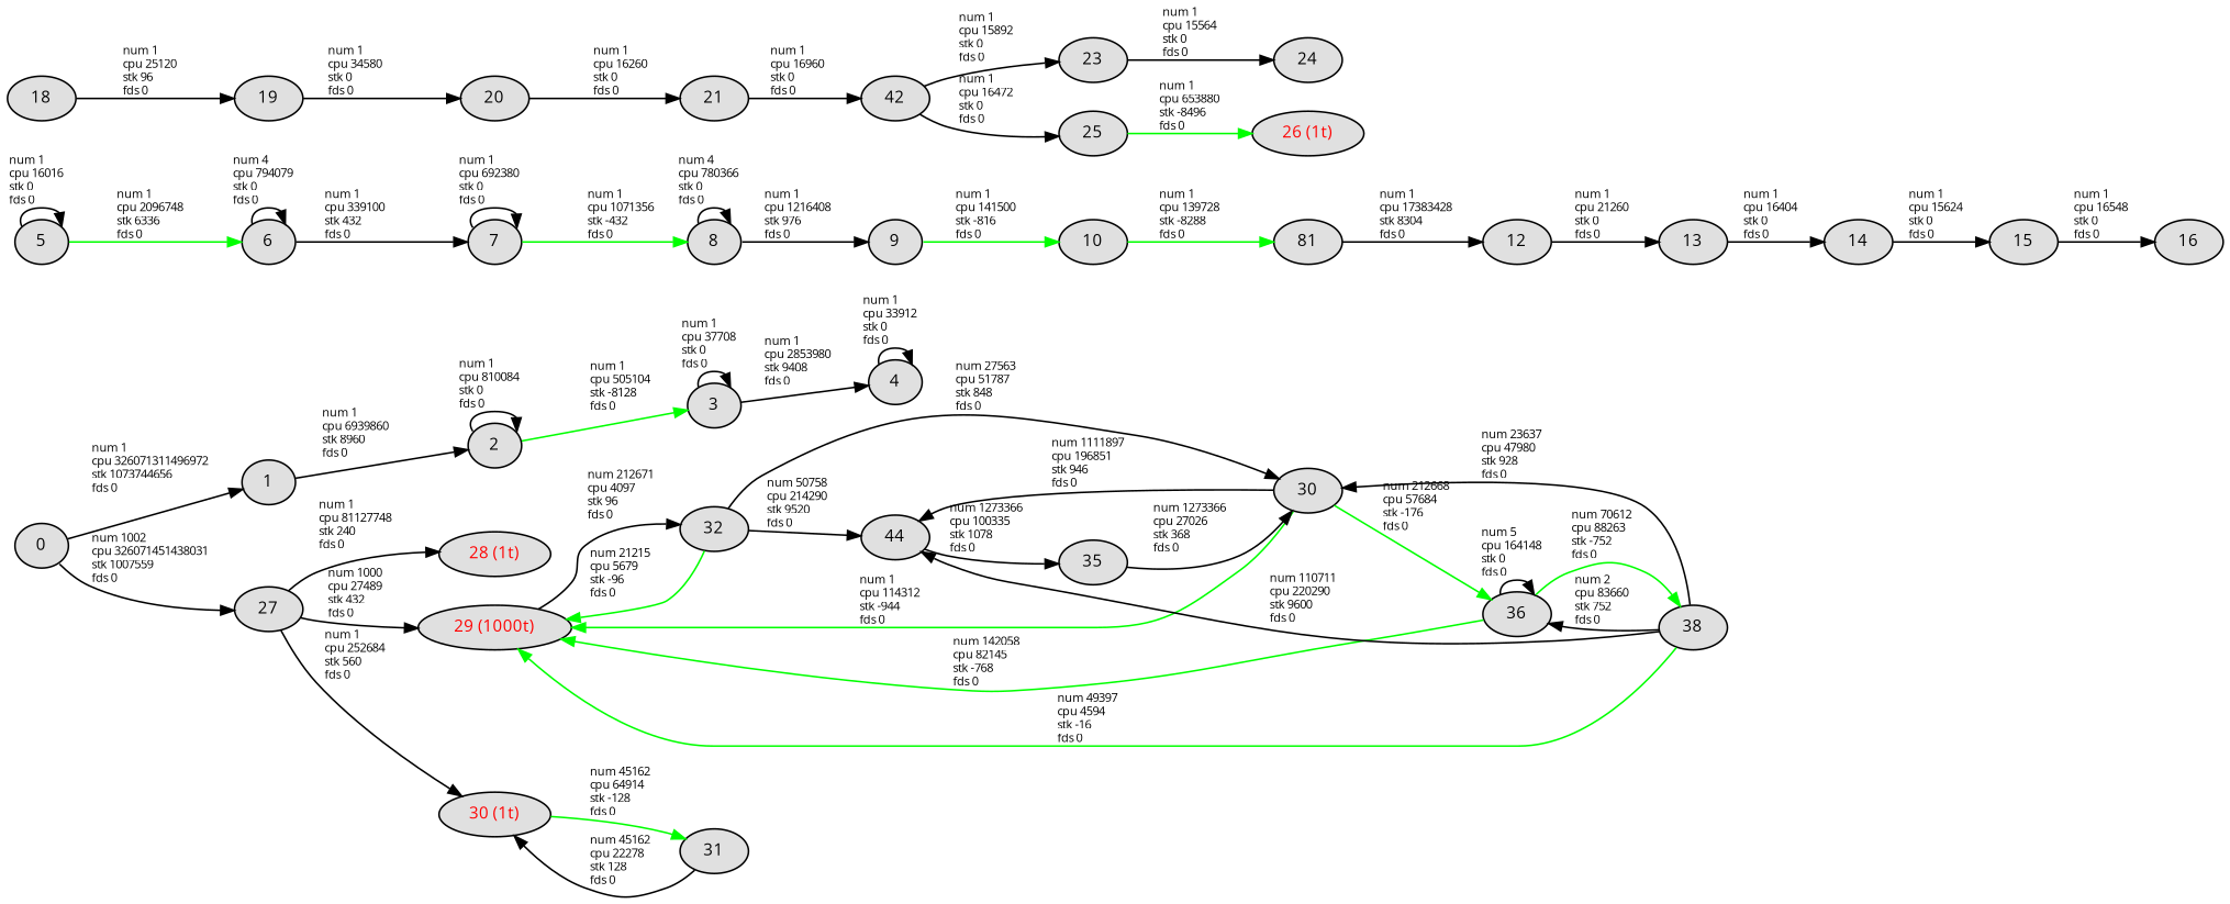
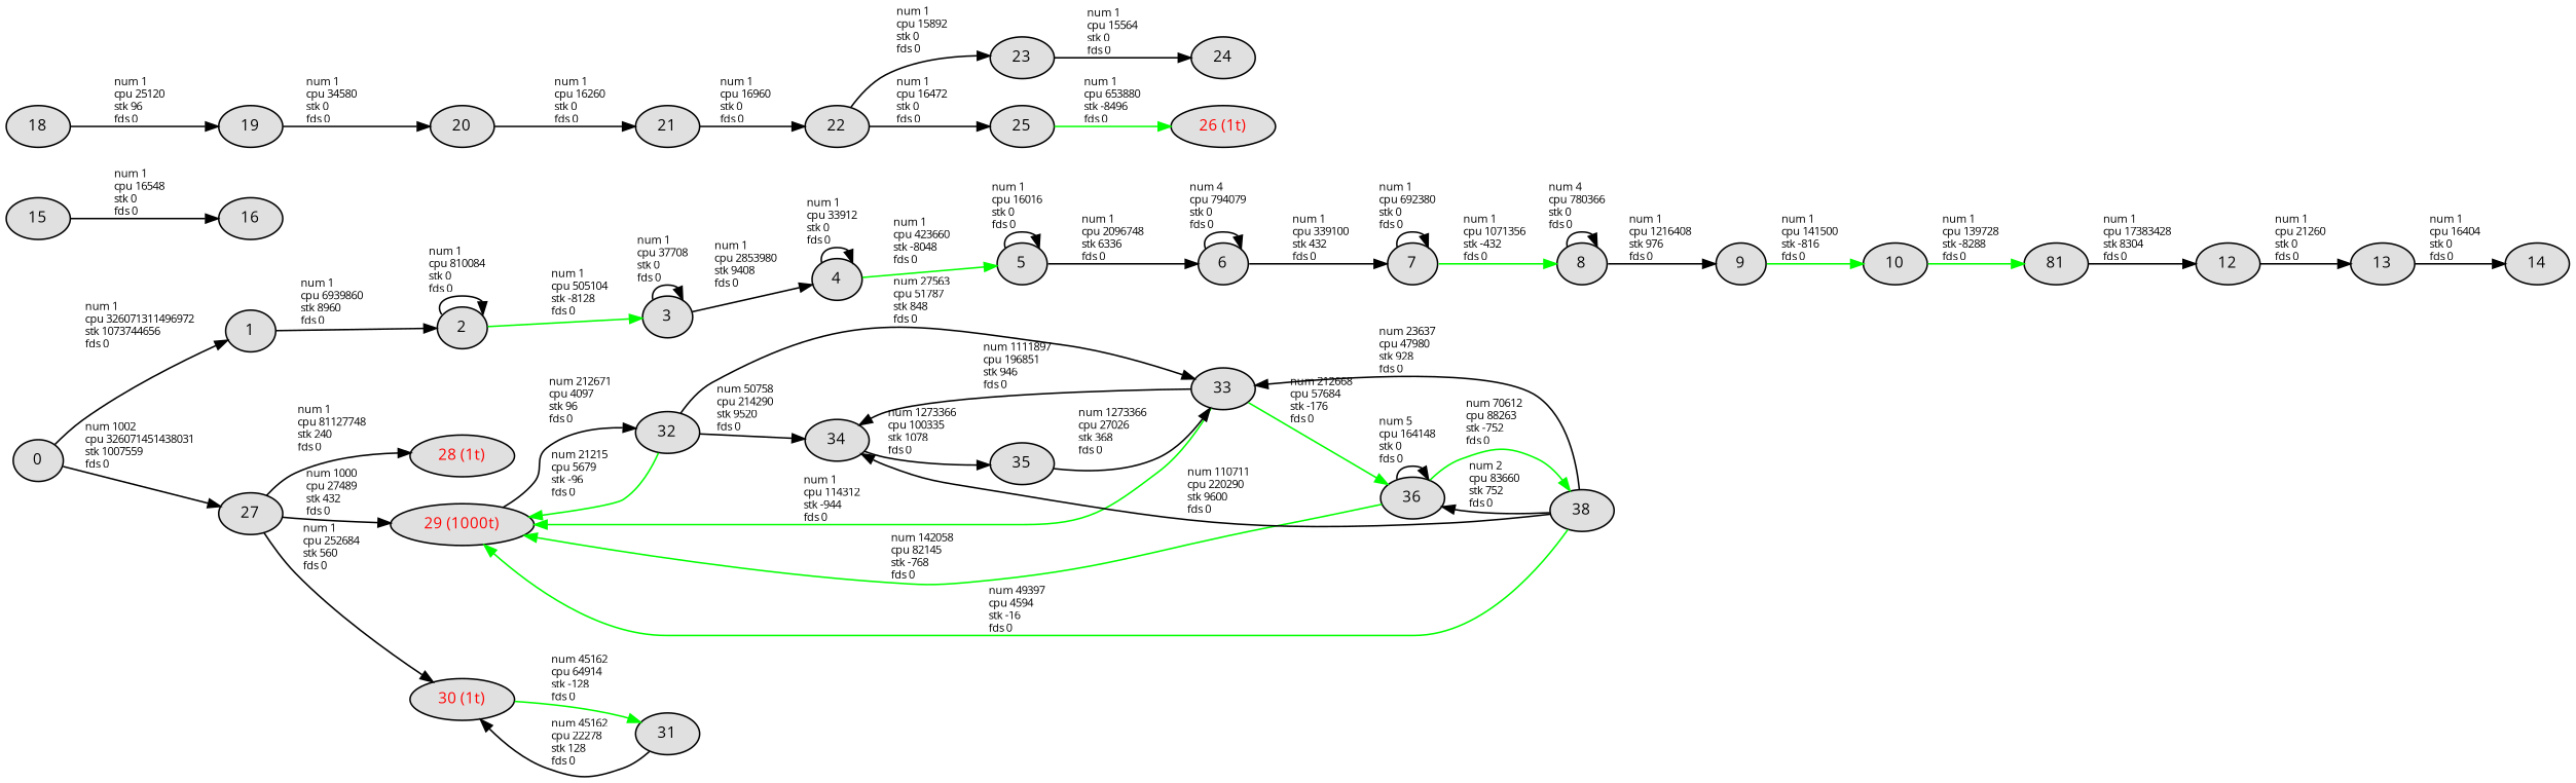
  digraph {
    fontname="Open Sans"
    nodesep=0.1
    ordering=out
    rankdir=LR
    ranksep=0.001
    node [color=black fillcolor="#e0e0e0" fontname="Open Sans" fontsize=10 shape=ellipse style=filled]
    edge [arrowsize=.8 fontname="Open Sans" fontsize=7]
    0 [height=.1 width=.1]
    1 [height=.1 width=.1]
    27 [height=.1 width=.1]
    2 [height=.1 width=.1]
    28 [fontcolor=red height=.1 label="\N (1t)" width=.1]
    29 [fontcolor=red height=.1 label="\N (1000t)" width=.1]
    30 [fontcolor=red height=.1 label="\N (1t)" width=.1]
    3 [height=.1 width=.1]
    4 [height=.1 width=.1]
    5 [height=.1 width=.1]
    6 [height=.1 width=.1]
    7 [height=.1 width=.1]
    8 [height=.1 width=.1]
    9 [height=.1 width=.1]
    10 [height=.1 width=.1]
    n16 [height=.1 label=81 width=.1]
    12 [height=.1 width=.1]
    13 [height=.1 width=.1]
    14 [height=.1 width=.1]
    15 [height=.1 width=.1]
    16 [height=.1 width=.1]
    18 [height=.1 width=.1]
    19 [height=.1 width=.1]
    20 [height=.1 width=.1]
    21 [height=.1 width=.1]
-   22 [height=.1 width=.1 label=42]
+   22 [height=.1 width=.1]
    23 [height=.1 width=.1]
    25 [height=.1 width=.1]
    24 [height=.1 width=.1]
    26 [fontcolor=red height=.1 label="\N (1t)" width=.1]
    32 [height=.1 width=.1]
    31 [height=.1 width=.1]
-   33 [height=.1 width=.1 label=30]
-   34 [height=.1 width=.1 label=44]
+   33 [height=.1 width=.1]
+   34 [height=.1 width=.1]
    36 [height=.1 width=.1]
    35 [height=.1 width=.1]
    38 [height=.1 width=.1]
    0 -> 1 [label=" num 1     \l cpu 326071311496972     \l stk 1073744656     \l fds 0     \l"]
    0 -> 27 [label=" num 1002     \l cpu 326071451438031     \l stk 1007559     \l fds 0     \l"]
    1 -> 2 [label=" num 1     \l cpu 6939860     \l stk 8960     \l fds 0     \l"]
    27 -> 28 [label=" num 1     \l cpu 81127748     \l stk 240     \l fds 0     \l"]
    27 -> 29 [label=" num 1000     \l cpu 27489     \l stk 432     \l fds 0     \l"]
    27 -> 30 [label=" num 1     \l cpu 252684     \l stk 560     \l fds 0     \l"]
    2 -> 2 [label=" num 1     \l cpu 810084     \l stk 0     \l fds 0     \l"]
    2 -> 3 [color=green label=" num 1     \l cpu 505104     \l stk -8128     \l fds 0     \l"]
    29 -> 32 [label=" num 212671     \l cpu 4097     \l stk 96     \l fds 0     \l"]
    30 -> 31 [color=green label=" num 45162     \l cpu 64914     \l stk -128     \l fds 0     \l"]
    3 -> 3 [label=" num 1     \l cpu 37708     \l stk 0     \l fds 0     \l"]
    3 -> 4 [label=" num 1     \l cpu 2853980     \l stk 9408     \l fds 0     \l"]
    4 -> 4 [label=" num 1     \l cpu 33912     \l stk 0     \l fds 0     \l"]
+   4 -> 5 [color=green label=" num 1     \l cpu 423660     \l stk -8048     \l fds 0     \l"]
    5 -> 5 [label=" num 1     \l cpu 16016     \l stk 0     \l fds 0     \l"]
-   5 -> 6 [label=" num 1     \l cpu 2096748     \l stk 6336     \l fds 0     \l" color=green]
+   5 -> 6 [label=" num 1     \l cpu 2096748     \l stk 6336     \l fds 0     \l"]
    6 -> 6 [label=" num 4     \l cpu 794079     \l stk 0     \l fds 0     \l"]
    6 -> 7 [label=" num 1     \l cpu 339100     \l stk 432     \l fds 0     \l"]
    7 -> 7 [label=" num 1     \l cpu 692380     \l stk 0     \l fds 0     \l"]
    7 -> 8 [color=green label=" num 1     \l cpu 1071356     \l stk -432     \l fds 0     \l"]
    8 -> 8 [label=" num 4     \l cpu 780366     \l stk 0     \l fds 0     \l"]
    8 -> 9 [label=" num 1     \l cpu 1216408     \l stk 976     \l fds 0     \l"]
    9 -> 10 [color=green label=" num 1     \l cpu 141500     \l stk -816     \l fds 0     \l"]
    10 -> n16 [color=green label=" num 1     \l cpu 139728     \l stk -8288     \l fds 0     \l"]
    n16 -> 12 [label=" num 1     \l cpu 17383428     \l stk 8304     \l fds 0     \l"]
    12 -> 13 [label=" num 1     \l cpu 21260     \l stk 0     \l fds 0     \l"]
    13 -> 14 [label=" num 1     \l cpu 16404     \l stk 0     \l fds 0     \l"]
-   14 -> 15 [label=" num 1     \l cpu 15624     \l stk 0     \l fds 0     \l"]
    15 -> 16 [label=" num 1     \l cpu 16548     \l stk 0     \l fds 0     \l"]
    18 -> 19 [label=" num 1     \l cpu 25120     \l stk 96     \l fds 0     \l"]
    19 -> 20 [label=" num 1     \l cpu 34580     \l stk 0     \l fds 0     \l"]
    20 -> 21 [label=" num 1     \l cpu 16260     \l stk 0     \l fds 0     \l"]
    21 -> 22 [label=" num 1     \l cpu 16960     \l stk 0     \l fds 0     \l"]
    22 -> 23 [label=" num 1     \l cpu 15892     \l stk 0     \l fds 0     \l"]
    22 -> 25 [label=" num 1     \l cpu 16472     \l stk 0     \l fds 0     \l"]
    23 -> 24 [label=" num 1     \l cpu 15564     \l stk 0     \l fds 0     \l"]
    25 -> 26 [color=green label=" num 1     \l cpu 653880     \l stk -8496     \l fds 0     \l"]
    32 -> 29 [color=green label=" num 21215     \l cpu 5679     \l stk -96     \l fds 0     \l"]
    32 -> 33 [label=" num 27563     \l cpu 51787     \l stk 848     \l fds 0     \l"]
    32 -> 34 [label=" num 50758     \l cpu 214290     \l stk 9520     \l fds 0     \l"]
    31 -> 30 [label=" num 45162     \l cpu 22278     \l stk 128     \l fds 0     \l"]
    33 -> 29 [color=green label=" num 1     \l cpu 114312     \l stk -944     \l fds 0     \l"]
    33 -> 34 [label=" num 1111897     \l cpu 196851     \l stk 946     \l fds 0     \l"]
    33 -> 36 [color=green label=" num 212668     \l cpu 57684     \l stk -176     \l fds 0     \l"]
    34 -> 35 [label=" num 1273366     \l cpu 100335     \l stk 1078     \l fds 0     \l"]
    36 -> 29 [color=green label=" num 142058     \l cpu 82145     \l stk -768     \l fds 0     \l"]
    36 -> 36 [label=" num 5     \l cpu 164148     \l stk 0     \l fds 0     \l"]
    36 -> 38 [color=green label=" num 70612     \l cpu 88263     \l stk -752     \l fds 0     \l"]
    35 -> 33 [label=" num 1273366     \l cpu 27026     \l stk 368     \l fds 0     \l"]
    38 -> 29 [color=green label=" num 49397     \l cpu 4594     \l stk -16     \l fds 0     \l"]
    38 -> 33 [label=" num 23637     \l cpu 47980     \l stk 928     \l fds 0     \l"]
    38 -> 34 [label=" num 110711     \l cpu 220290     \l stk 9600     \l fds 0     \l"]
    38 -> 36 [label=" num 2     \l cpu 83660     \l stk 752     \l fds 0     \l"]
  }
